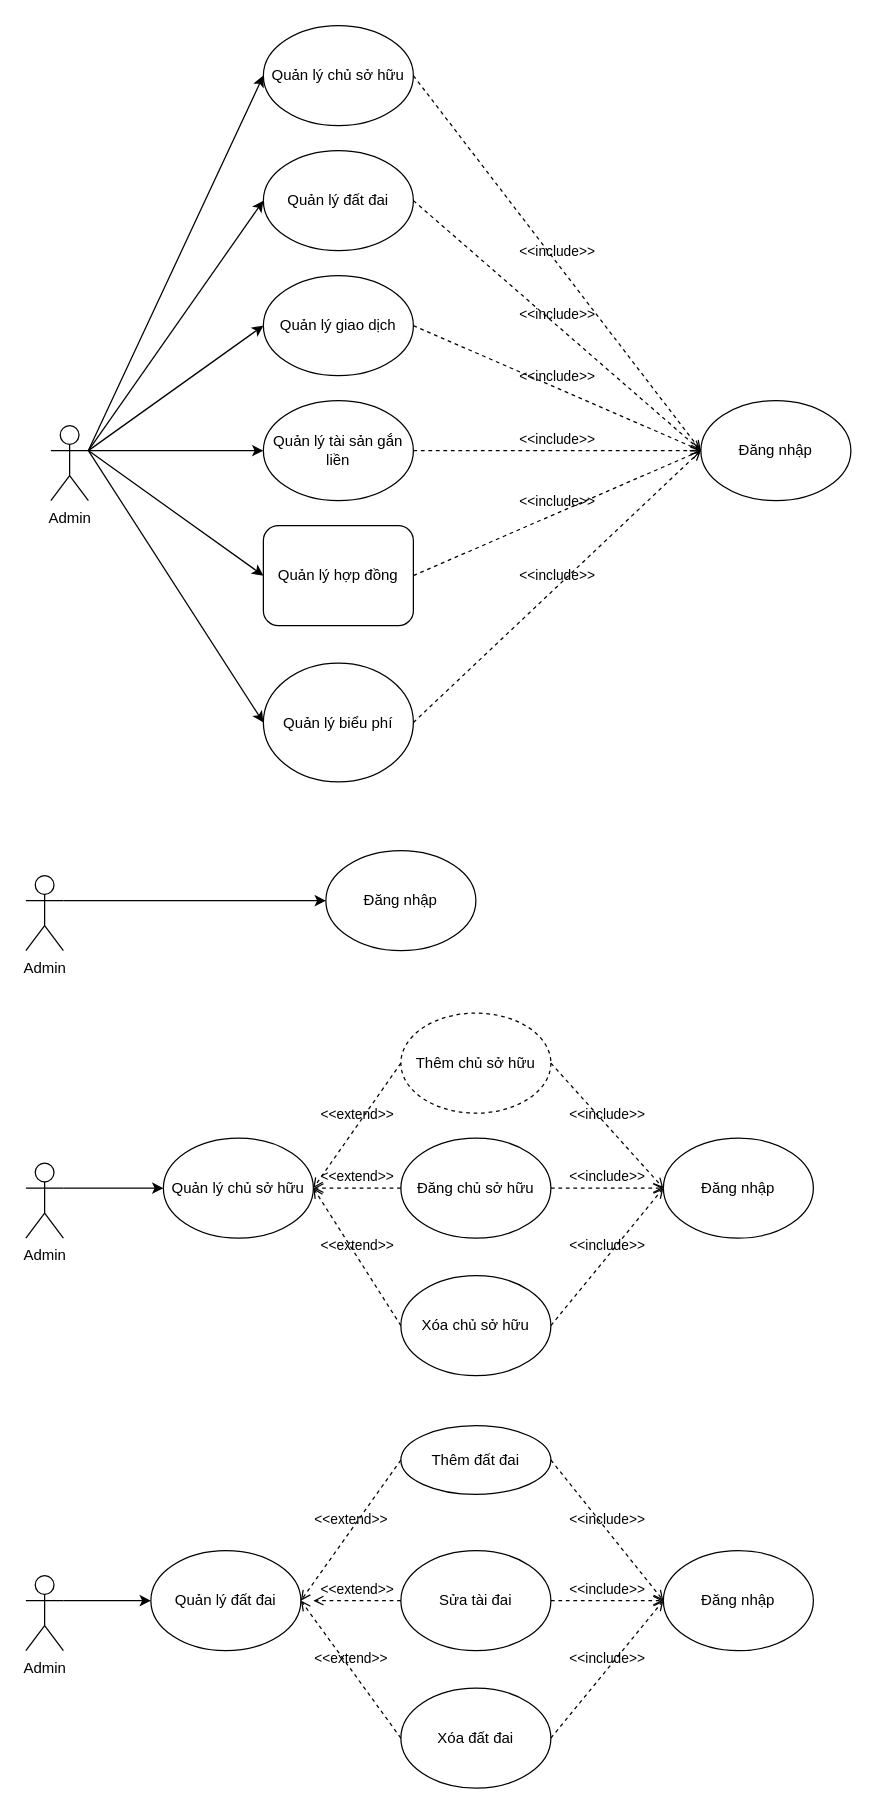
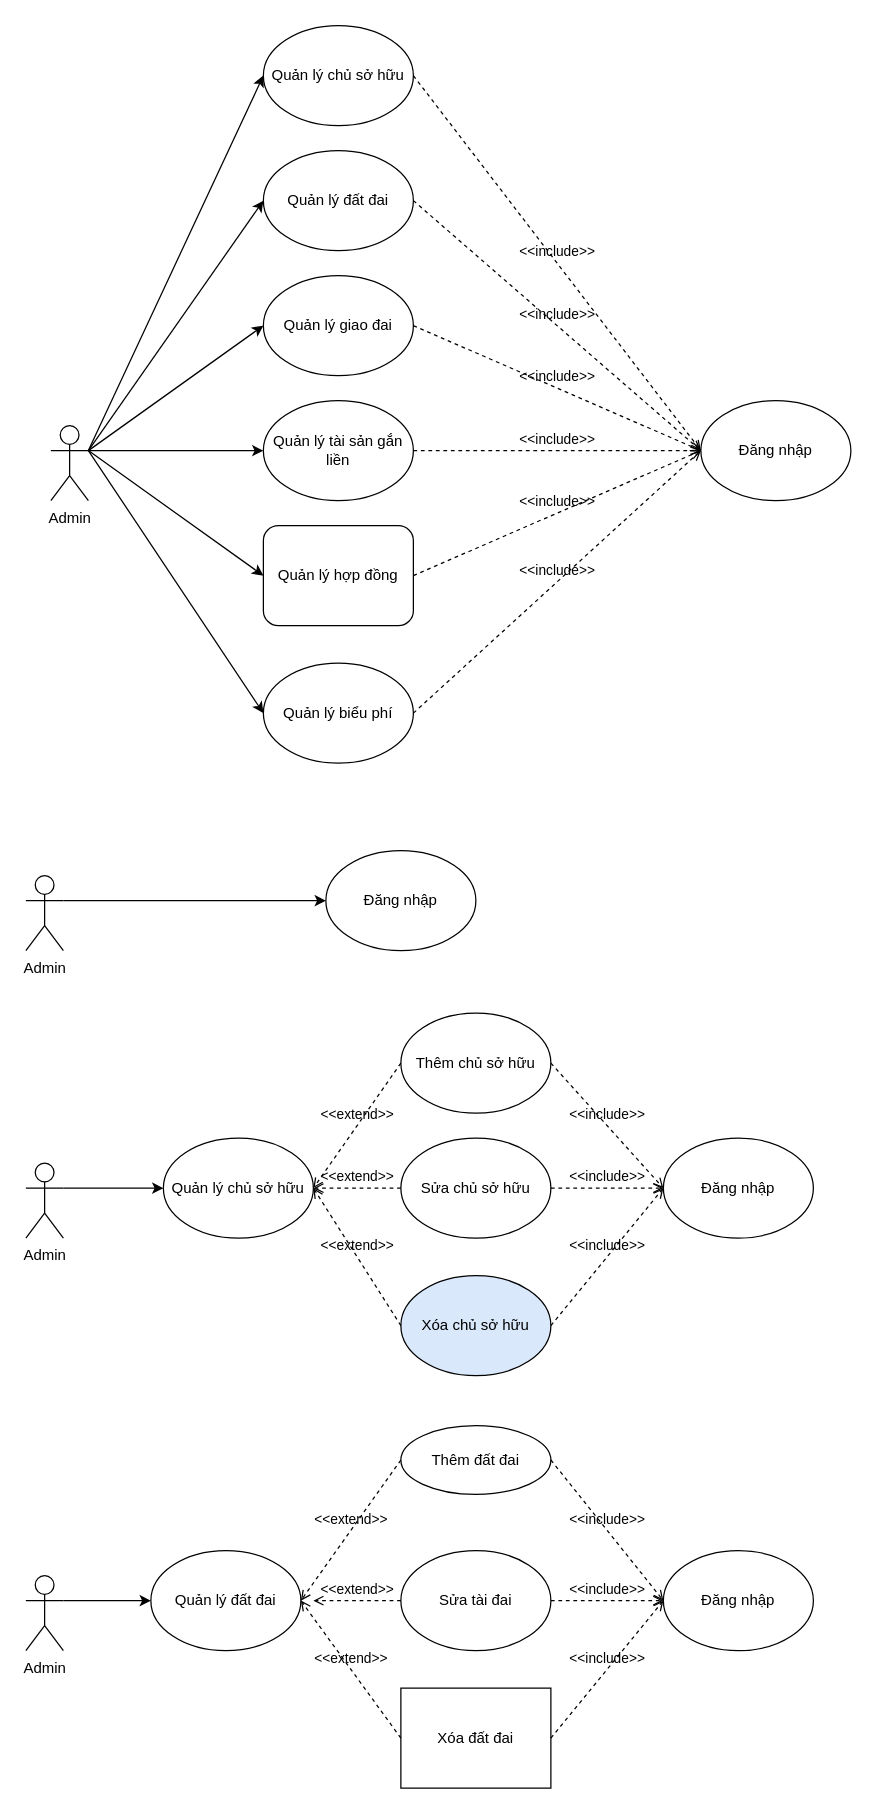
  <mxCell id="0" />
  <mxCell id="1" parent="0" />
  <mxCell id="2" style="edgeStyle=orthogonalEdgeStyle;rounded=0;orthogonalLoop=1;jettySize=auto;html=1;exitX=1;exitY=0.333;exitDx=0;exitDy=0;exitPerimeter=0;entryX=0;entryY=0.5;entryDx=0;entryDy=0;" edge="1" parent="1" source="3" target="7"><mxGeometry relative="1" as="geometry" /></mxCell>
  <mxCell id="3" value="Admin&lt;br&gt;" style="shape=umlActor;verticalLabelPosition=bottom;verticalAlign=top;html=1;outlineConnect=0;" vertex="1" parent="1"><mxGeometry x="40" y="340" width="30" height="60" as="geometry" /></mxCell>
  <mxCell id="4" value="Quản lý chủ sở hữu" style="ellipse;whiteSpace=wrap;html=1;" vertex="1" parent="1"><mxGeometry x="210" y="20" width="120" height="80" as="geometry" /></mxCell>
  <mxCell id="5" value="Quản lý đất đai" style="ellipse;whiteSpace=wrap;html=1;" vertex="1" parent="1"><mxGeometry x="210" y="120" width="120" height="80" as="geometry" /></mxCell>
- <mxCell id="6" value="Quản lý giao dịch" style="ellipse;whiteSpace=wrap;html=1;" vertex="1" parent="1"><mxGeometry x="210" y="220" width="120" height="80" as="geometry" /></mxCell>
+ <mxCell id="6" value="Quản lý giao đai" style="ellipse;whiteSpace=wrap;html=1;" vertex="1" parent="1"><mxGeometry x="210" y="220" width="120" height="80" as="geometry" /></mxCell>
  <mxCell id="7" value="Quản lý tài sản gắn liền" style="ellipse;whiteSpace=wrap;html=1;" vertex="1" parent="1"><mxGeometry x="210" y="320" width="120" height="80" as="geometry" /></mxCell>
  <mxCell id="8" value="Quản lý hợp đồng" style="whiteSpace=wrap;html=1;rounded=1;" vertex="1" parent="1"><mxGeometry x="210" y="420" width="120" height="80" as="geometry" /></mxCell>
- <mxCell id="9" value="Quản lý biểu phí" style="ellipse;whiteSpace=wrap;html=1;" vertex="1" parent="1"><mxGeometry x="210" y="530" width="120" height="95" as="geometry" /></mxCell>
+ <mxCell id="9" value="Quản lý biểu phí" style="ellipse;whiteSpace=wrap;html=1;" vertex="1" parent="1"><mxGeometry x="210" y="530" width="120" height="80" as="geometry" /></mxCell>
  <mxCell id="10" value="Đăng nhập" style="ellipse;whiteSpace=wrap;html=1;" vertex="1" parent="1"><mxGeometry x="560" y="320" width="120" height="80" as="geometry" /></mxCell>
  <mxCell id="11" value="" style="endArrow=classic;html=1;rounded=0;exitX=1;exitY=0.333;exitDx=0;exitDy=0;exitPerimeter=0;entryX=0;entryY=0.5;entryDx=0;entryDy=0;" edge="1" parent="1" source="3" target="4"><mxGeometry width="50" height="50" relative="1" as="geometry"><mxPoint x="380" y="360" as="sourcePoint" /><mxPoint x="430" y="310" as="targetPoint" /></mxGeometry></mxCell>
  <mxCell id="12" value="" style="endArrow=classic;html=1;rounded=0;exitX=1;exitY=0.333;exitDx=0;exitDy=0;exitPerimeter=0;entryX=0;entryY=0.5;entryDx=0;entryDy=0;" edge="1" parent="1" source="3" target="5"><mxGeometry width="50" height="50" relative="1" as="geometry"><mxPoint x="80" y="370" as="sourcePoint" /><mxPoint x="250" y="110" as="targetPoint" /></mxGeometry></mxCell>
  <mxCell id="13" value="" style="endArrow=classic;html=1;rounded=0;entryX=0;entryY=0.5;entryDx=0;entryDy=0;" edge="1" parent="1" target="6"><mxGeometry width="50" height="50" relative="1" as="geometry"><mxPoint x="70" y="360" as="sourcePoint" /><mxPoint x="220" y="170" as="targetPoint" /></mxGeometry></mxCell>
  <mxCell id="14" value="" style="endArrow=classic;html=1;rounded=0;exitX=1;exitY=0.333;exitDx=0;exitDy=0;exitPerimeter=0;entryX=0;entryY=0.5;entryDx=0;entryDy=0;" edge="1" parent="1" source="3" target="8"><mxGeometry width="50" height="50" relative="1" as="geometry"><mxPoint x="90" y="380" as="sourcePoint" /><mxPoint x="230" y="180" as="targetPoint" /></mxGeometry></mxCell>
  <mxCell id="15" value="" style="endArrow=classic;html=1;rounded=0;entryX=0;entryY=0.5;entryDx=0;entryDy=0;" edge="1" parent="1" target="9"><mxGeometry width="50" height="50" relative="1" as="geometry"><mxPoint x="70" y="360" as="sourcePoint" /><mxPoint x="220" y="470" as="targetPoint" /></mxGeometry></mxCell>
  <mxCell id="16" value="&amp;lt;&amp;lt;include&amp;gt;&amp;gt;" style="html=1;verticalAlign=bottom;labelBackgroundColor=none;endArrow=open;endFill=0;dashed=1;rounded=0;exitX=1;exitY=0.5;exitDx=0;exitDy=0;entryX=0;entryY=0.5;entryDx=0;entryDy=0;" edge="1" parent="1" source="4" target="10"><mxGeometry width="160" relative="1" as="geometry"><mxPoint x="320" y="280" as="sourcePoint" /><mxPoint x="480" y="280" as="targetPoint" /></mxGeometry></mxCell>
  <mxCell id="17" value="&amp;lt;&amp;lt;include&amp;gt;&amp;gt;" style="html=1;verticalAlign=bottom;labelBackgroundColor=none;endArrow=open;endFill=0;dashed=1;rounded=0;exitX=1;exitY=0.5;exitDx=0;exitDy=0;" edge="1" parent="1" source="5"><mxGeometry width="160" relative="1" as="geometry"><mxPoint x="340" y="70" as="sourcePoint" /><mxPoint x="560" y="360" as="targetPoint" /></mxGeometry></mxCell>
  <mxCell id="18" value="&amp;lt;&amp;lt;include&amp;gt;&amp;gt;" style="html=1;verticalAlign=bottom;labelBackgroundColor=none;endArrow=open;endFill=0;dashed=1;rounded=0;exitX=1;exitY=0.5;exitDx=0;exitDy=0;entryX=0;entryY=0.5;entryDx=0;entryDy=0;" edge="1" parent="1" source="6" target="10"><mxGeometry width="160" relative="1" as="geometry"><mxPoint x="350" y="80" as="sourcePoint" /><mxPoint x="580" y="380" as="targetPoint" /></mxGeometry></mxCell>
  <mxCell id="19" value="&amp;lt;&amp;lt;include&amp;gt;&amp;gt;" style="html=1;verticalAlign=bottom;labelBackgroundColor=none;endArrow=open;endFill=0;dashed=1;rounded=0;exitX=1;exitY=0.5;exitDx=0;exitDy=0;" edge="1" parent="1" source="7"><mxGeometry width="160" relative="1" as="geometry"><mxPoint x="340" y="270" as="sourcePoint" /><mxPoint x="560" y="360" as="targetPoint" /></mxGeometry></mxCell>
  <mxCell id="20" value="&amp;lt;&amp;lt;include&amp;gt;&amp;gt;" style="html=1;verticalAlign=bottom;labelBackgroundColor=none;endArrow=open;endFill=0;dashed=1;rounded=0;exitX=1;exitY=0.5;exitDx=0;exitDy=0;" edge="1" parent="1" source="8"><mxGeometry width="160" relative="1" as="geometry"><mxPoint x="340" y="370" as="sourcePoint" /><mxPoint x="560" y="360" as="targetPoint" /></mxGeometry></mxCell>
  <mxCell id="21" value="&amp;lt;&amp;lt;include&amp;gt;&amp;gt;" style="html=1;verticalAlign=bottom;labelBackgroundColor=none;endArrow=open;endFill=0;dashed=1;rounded=0;exitX=1;exitY=0.5;exitDx=0;exitDy=0;entryX=0;entryY=0.5;entryDx=0;entryDy=0;" edge="1" parent="1" source="9" target="10"><mxGeometry width="160" relative="1" as="geometry"><mxPoint x="340" y="470" as="sourcePoint" /><mxPoint x="570" y="370" as="targetPoint" /></mxGeometry></mxCell>
  <mxCell id="22" value="Admin&lt;br&gt;" style="shape=umlActor;verticalLabelPosition=bottom;verticalAlign=top;html=1;outlineConnect=0;" vertex="1" parent="1"><mxGeometry x="20" y="700" width="30" height="60" as="geometry" /></mxCell>
  <mxCell id="23" value="Đăng nhập" style="ellipse;whiteSpace=wrap;html=1;" vertex="1" parent="1"><mxGeometry x="260" y="680" width="120" height="80" as="geometry" /></mxCell>
  <mxCell id="24" style="edgeStyle=orthogonalEdgeStyle;rounded=0;orthogonalLoop=1;jettySize=auto;html=1;exitX=1;exitY=0.333;exitDx=0;exitDy=0;exitPerimeter=0;entryX=0;entryY=0.5;entryDx=0;entryDy=0;" edge="1" parent="1" source="22" target="23"><mxGeometry relative="1" as="geometry"><mxPoint x="80" y="370" as="sourcePoint" /><mxPoint x="220" y="370" as="targetPoint" /></mxGeometry></mxCell>
  <mxCell id="25" value="Admin&lt;br&gt;" style="shape=umlActor;verticalLabelPosition=bottom;verticalAlign=top;html=1;outlineConnect=0;" vertex="1" parent="1"><mxGeometry x="20" y="930" width="30" height="60" as="geometry" /></mxCell>
  <mxCell id="26" value="Quản lý chủ sở hữu" style="ellipse;whiteSpace=wrap;html=1;" vertex="1" parent="1"><mxGeometry x="130" y="910" width="120" height="80" as="geometry" /></mxCell>
- <mxCell id="27" value="Thêm chủ sở hữu" style="ellipse;whiteSpace=wrap;html=1;dashed=1;" vertex="1" parent="1"><mxGeometry x="320" y="810" width="120" height="80" as="geometry" /></mxCell>
- <mxCell id="28" value="Đăng chủ sở hữu" style="ellipse;whiteSpace=wrap;html=1;" vertex="1" parent="1"><mxGeometry x="320" y="910" width="120" height="80" as="geometry" /></mxCell>
- <mxCell id="29" value="Xóa chủ sở hữu" style="ellipse;whiteSpace=wrap;html=1;" vertex="1" parent="1"><mxGeometry x="320" y="1020" width="120" height="80" as="geometry" /></mxCell>
+ <mxCell id="27" value="Thêm chủ sở hữu" style="ellipse;whiteSpace=wrap;html=1;" vertex="1" parent="1"><mxGeometry x="320" y="810" width="120" height="80" as="geometry" /></mxCell>
+ <mxCell id="28" value="Sửa chủ sở hữu" style="ellipse;whiteSpace=wrap;html=1;" vertex="1" parent="1"><mxGeometry x="320" y="910" width="120" height="80" as="geometry" /></mxCell>
+ <mxCell id="29" value="Xóa chủ sở hữu" style="ellipse;whiteSpace=wrap;html=1;fillColor=#dae8fc;" vertex="1" parent="1"><mxGeometry x="320" y="1020" width="120" height="80" as="geometry" /></mxCell>
  <mxCell id="30" value="Đăng nhập" style="ellipse;whiteSpace=wrap;html=1;" vertex="1" parent="1"><mxGeometry x="530" y="910" width="120" height="80" as="geometry" /></mxCell>
  <mxCell id="31" value="&amp;lt;&amp;lt;include&amp;gt;&amp;gt;" style="html=1;verticalAlign=bottom;labelBackgroundColor=none;endArrow=open;endFill=0;dashed=1;rounded=0;exitX=1;exitY=0.5;exitDx=0;exitDy=0;entryX=0;entryY=0.5;entryDx=0;entryDy=0;" edge="1" parent="1" source="27" target="30"><mxGeometry width="160" relative="1" as="geometry"><mxPoint x="320" y="910" as="sourcePoint" /><mxPoint x="480" y="910" as="targetPoint" /></mxGeometry></mxCell>
  <mxCell id="32" value="&amp;lt;&amp;lt;include&amp;gt;&amp;gt;" style="html=1;verticalAlign=bottom;labelBackgroundColor=none;endArrow=open;endFill=0;dashed=1;rounded=0;exitX=1;exitY=0.5;exitDx=0;exitDy=0;" edge="1" parent="1" source="28"><mxGeometry width="160" relative="1" as="geometry"><mxPoint x="450" y="860" as="sourcePoint" /><mxPoint x="530" y="950" as="targetPoint" /></mxGeometry></mxCell>
  <mxCell id="33" value="&amp;lt;&amp;lt;include&amp;gt;&amp;gt;" style="html=1;verticalAlign=bottom;labelBackgroundColor=none;endArrow=open;endFill=0;dashed=1;rounded=0;exitX=1;exitY=0.5;exitDx=0;exitDy=0;" edge="1" parent="1" source="29"><mxGeometry width="160" relative="1" as="geometry"><mxPoint x="460" y="870" as="sourcePoint" /><mxPoint x="530" y="950" as="targetPoint" /></mxGeometry></mxCell>
  <mxCell id="34" value="&amp;lt;&amp;lt;extend&amp;gt;&amp;gt;" style="html=1;verticalAlign=bottom;labelBackgroundColor=none;endArrow=open;endFill=0;dashed=1;rounded=0;entryX=1;entryY=0.5;entryDx=0;entryDy=0;exitX=0;exitY=0.5;exitDx=0;exitDy=0;" edge="1" parent="1" source="27" target="26"><mxGeometry width="160" relative="1" as="geometry"><mxPoint x="320" y="910" as="sourcePoint" /><mxPoint x="480" y="910" as="targetPoint" /></mxGeometry></mxCell>
  <mxCell id="35" value="&amp;lt;&amp;lt;extend&amp;gt;&amp;gt;" style="html=1;verticalAlign=bottom;labelBackgroundColor=none;endArrow=open;endFill=0;dashed=1;rounded=0;exitX=0;exitY=0.5;exitDx=0;exitDy=0;" edge="1" parent="1" source="28"><mxGeometry width="160" relative="1" as="geometry"><mxPoint x="330" y="860" as="sourcePoint" /><mxPoint x="250" y="950" as="targetPoint" /></mxGeometry></mxCell>
  <mxCell id="36" value="&amp;lt;&amp;lt;extend&amp;gt;&amp;gt;" style="html=1;verticalAlign=bottom;labelBackgroundColor=none;endArrow=open;endFill=0;dashed=1;rounded=0;entryX=1;entryY=0.5;entryDx=0;entryDy=0;exitX=0;exitY=0.5;exitDx=0;exitDy=0;" edge="1" parent="1" source="29" target="26"><mxGeometry width="160" relative="1" as="geometry"><mxPoint x="340" y="870" as="sourcePoint" /><mxPoint x="270" y="980" as="targetPoint" /></mxGeometry></mxCell>
  <mxCell id="37" value="" style="endArrow=classic;html=1;rounded=0;exitX=1;exitY=0.333;exitDx=0;exitDy=0;exitPerimeter=0;entryX=0;entryY=0.5;entryDx=0;entryDy=0;" edge="1" parent="1" source="25" target="26"><mxGeometry width="50" height="50" relative="1" as="geometry"><mxPoint x="380" y="930" as="sourcePoint" /><mxPoint x="430" y="880" as="targetPoint" /></mxGeometry></mxCell>
  <mxCell id="38" value="Admin&lt;br&gt;" style="shape=umlActor;verticalLabelPosition=bottom;verticalAlign=top;html=1;outlineConnect=0;" vertex="1" parent="1"><mxGeometry x="20" y="1260" width="30" height="60" as="geometry" /></mxCell>
  <mxCell id="39" value="Quản lý đất đai" style="ellipse;whiteSpace=wrap;html=1;" vertex="1" parent="1"><mxGeometry x="120" y="1240" width="120" height="80" as="geometry" /></mxCell>
  <mxCell id="40" value="Thêm đất đai" style="ellipse;whiteSpace=wrap;html=1;" vertex="1" parent="1"><mxGeometry x="320" y="1140" width="120" height="55" as="geometry" /></mxCell>
  <mxCell id="41" value="Sửa tài đai" style="ellipse;whiteSpace=wrap;html=1;" vertex="1" parent="1"><mxGeometry x="320" y="1240" width="120" height="80" as="geometry" /></mxCell>
- <mxCell id="42" value="Xóa đất đai" style="ellipse;whiteSpace=wrap;html=1;" vertex="1" parent="1"><mxGeometry x="320" y="1350" width="120" height="80" as="geometry" /></mxCell>
+ <mxCell id="42" value="Xóa đất đai" style="whiteSpace=wrap;html=1;rounded=0;" vertex="1" parent="1"><mxGeometry x="320" y="1350" width="120" height="80" as="geometry" /></mxCell>
  <mxCell id="43" value="Đăng nhập" style="ellipse;whiteSpace=wrap;html=1;" vertex="1" parent="1"><mxGeometry x="530" y="1240" width="120" height="80" as="geometry" /></mxCell>
  <mxCell id="44" value="&amp;lt;&amp;lt;include&amp;gt;&amp;gt;" style="html=1;verticalAlign=bottom;labelBackgroundColor=none;endArrow=open;endFill=0;dashed=1;rounded=0;exitX=1;exitY=0.5;exitDx=0;exitDy=0;entryX=0;entryY=0.5;entryDx=0;entryDy=0;" edge="1" parent="1" source="40" target="43"><mxGeometry width="160" relative="1" as="geometry"><mxPoint x="320" y="1240" as="sourcePoint" /><mxPoint x="480" y="1240" as="targetPoint" /></mxGeometry></mxCell>
  <mxCell id="45" value="&amp;lt;&amp;lt;include&amp;gt;&amp;gt;" style="html=1;verticalAlign=bottom;labelBackgroundColor=none;endArrow=open;endFill=0;dashed=1;rounded=0;exitX=1;exitY=0.5;exitDx=0;exitDy=0;" edge="1" parent="1" source="41"><mxGeometry width="160" relative="1" as="geometry"><mxPoint x="450" y="1190" as="sourcePoint" /><mxPoint x="530" y="1280" as="targetPoint" /></mxGeometry></mxCell>
  <mxCell id="46" value="&amp;lt;&amp;lt;include&amp;gt;&amp;gt;" style="html=1;verticalAlign=bottom;labelBackgroundColor=none;endArrow=open;endFill=0;dashed=1;rounded=0;exitX=1;exitY=0.5;exitDx=0;exitDy=0;" edge="1" parent="1" source="42"><mxGeometry width="160" relative="1" as="geometry"><mxPoint x="460" y="1200" as="sourcePoint" /><mxPoint x="530" y="1280" as="targetPoint" /></mxGeometry></mxCell>
  <mxCell id="47" value="&amp;lt;&amp;lt;extend&amp;gt;&amp;gt;" style="html=1;verticalAlign=bottom;labelBackgroundColor=none;endArrow=open;endFill=0;dashed=1;rounded=0;entryX=1;entryY=0.5;entryDx=0;entryDy=0;exitX=0;exitY=0.5;exitDx=0;exitDy=0;" edge="1" parent="1" source="40" target="39"><mxGeometry width="160" relative="1" as="geometry"><mxPoint x="320" y="1240" as="sourcePoint" /><mxPoint x="480" y="1240" as="targetPoint" /></mxGeometry></mxCell>
  <mxCell id="48" value="&amp;lt;&amp;lt;extend&amp;gt;&amp;gt;" style="html=1;verticalAlign=bottom;labelBackgroundColor=none;endArrow=open;endFill=0;dashed=1;rounded=0;exitX=0;exitY=0.5;exitDx=0;exitDy=0;" edge="1" parent="1" source="41"><mxGeometry width="160" relative="1" as="geometry"><mxPoint x="330" y="1190" as="sourcePoint" /><mxPoint x="250" y="1280" as="targetPoint" /></mxGeometry></mxCell>
  <mxCell id="49" value="&amp;lt;&amp;lt;extend&amp;gt;&amp;gt;" style="html=1;verticalAlign=bottom;labelBackgroundColor=none;endArrow=open;endFill=0;dashed=1;rounded=0;entryX=1;entryY=0.5;entryDx=0;entryDy=0;exitX=0;exitY=0.5;exitDx=0;exitDy=0;" edge="1" parent="1" source="42" target="39"><mxGeometry width="160" relative="1" as="geometry"><mxPoint x="340" y="1200" as="sourcePoint" /><mxPoint x="270" y="1310" as="targetPoint" /></mxGeometry></mxCell>
  <mxCell id="50" value="" style="endArrow=classic;html=1;rounded=0;exitX=1;exitY=0.333;exitDx=0;exitDy=0;exitPerimeter=0;entryX=0;entryY=0.5;entryDx=0;entryDy=0;" edge="1" parent="1" source="38" target="39"><mxGeometry width="50" height="50" relative="1" as="geometry"><mxPoint x="380" y="1260" as="sourcePoint" /><mxPoint x="430" y="1210" as="targetPoint" /></mxGeometry></mxCell>
